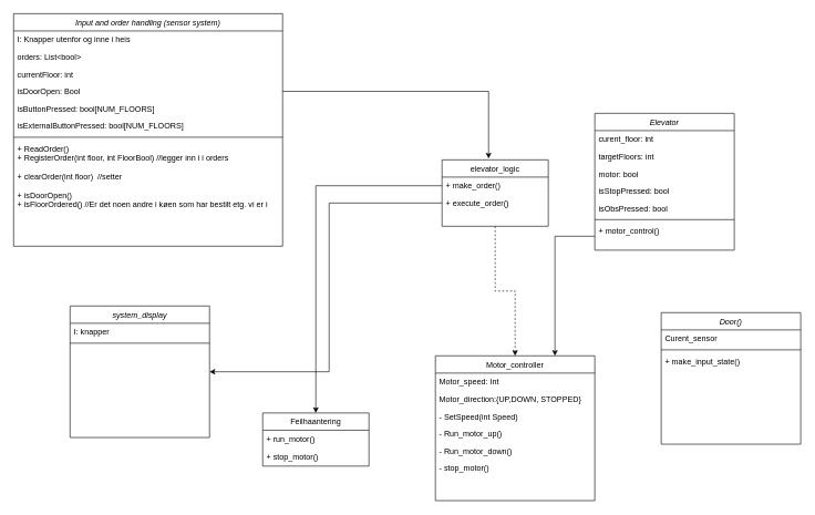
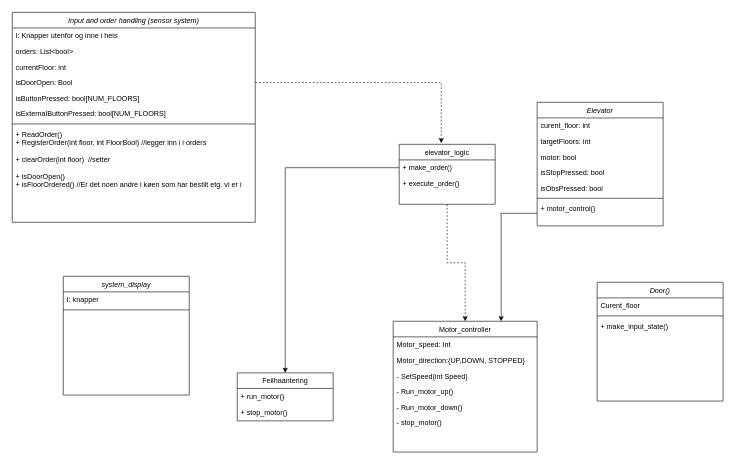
  <mxCell id="0" />
  <mxCell id="1" parent="0" />
  <mxCell id="2" value="Input and order handling (sensor system)" style="swimlane;fontStyle=2;align=center;verticalAlign=top;childLayout=stackLayout;horizontal=1;startSize=26;horizontalStack=0;resizeParent=1;resizeLast=0;collapsible=1;marginBottom=0;rounded=0;shadow=0;strokeWidth=1;" parent="1" vertex="1"><mxGeometry x="20" y="20" width="405" height="350" as="geometry"><mxRectangle x="230" y="140" width="160" height="26" as="alternateBounds" /></mxGeometry></mxCell>
  <mxCell id="3" value="I: Knapper utenfor og inne i heis " style="text;align=left;verticalAlign=top;spacingLeft=4;spacingRight=4;overflow=hidden;rotatable=0;points=[[0,0.5],[1,0.5]];portConstraint=eastwest;" parent="2" vertex="1"><mxGeometry y="26" width="405" height="26" as="geometry" /></mxCell>
  <mxCell id="4" value="orders: List&lt;bool&gt;" style="text;align=left;verticalAlign=top;spacingLeft=4;spacingRight=4;overflow=hidden;rotatable=0;points=[[0,0.5],[1,0.5]];portConstraint=eastwest;" vertex="1" parent="2"><mxGeometry y="52" width="405" height="26" as="geometry" /></mxCell>
  <mxCell id="5" value="currentFloor: int" style="text;align=left;verticalAlign=top;spacingLeft=4;spacingRight=4;overflow=hidden;rotatable=0;points=[[0,0.5],[1,0.5]];portConstraint=eastwest;" vertex="1" parent="2"><mxGeometry y="78" width="405" height="26" as="geometry" /></mxCell>
  <mxCell id="6" value="isDoorOpen: Bool" style="text;align=left;verticalAlign=top;spacingLeft=4;spacingRight=4;overflow=hidden;rotatable=0;points=[[0,0.5],[1,0.5]];portConstraint=eastwest;" vertex="1" parent="2"><mxGeometry y="104" width="405" height="26" as="geometry" /></mxCell>
  <mxCell id="7" value="isButtonPressed: bool[NUM_FLOORS]" style="text;align=left;verticalAlign=top;spacingLeft=4;spacingRight=4;overflow=hidden;rotatable=0;points=[[0,0.5],[1,0.5]];portConstraint=eastwest;" vertex="1" parent="2"><mxGeometry y="130" width="405" height="26" as="geometry" /></mxCell>
  <mxCell id="8" value="isExternalButtonPressed: bool[NUM_FLOORS]" style="text;align=left;verticalAlign=top;spacingLeft=4;spacingRight=4;overflow=hidden;rotatable=0;points=[[0,0.5],[1,0.5]];portConstraint=eastwest;" vertex="1" parent="2"><mxGeometry y="156" width="405" height="26" as="geometry" /></mxCell>
  <mxCell id="9" value="" style="line;html=1;strokeWidth=1;align=left;verticalAlign=middle;spacingTop=-1;spacingLeft=3;spacingRight=3;rotatable=0;labelPosition=right;points=[];portConstraint=eastwest;" parent="2" vertex="1"><mxGeometry y="182" width="405" height="8" as="geometry" /></mxCell>
  <mxCell id="10" value="+ ReadOrder()&#10;+ RegisterOrder(int floor, int FloorBool) //legger inn i i orders &#10;&#10;+ clearOrder(int floor)  //setter&#10;&#10;+ isDoorOpen()&#10;+ isFloorOrdered() //Er det noen andre i køen som har bestilt etg. vi er i &#10; " style="text;align=left;verticalAlign=top;spacingLeft=4;spacingRight=4;overflow=hidden;rotatable=0;points=[[0,0.5],[1,0.5]];portConstraint=eastwest;rounded=0;shadow=0;html=0;" parent="2" vertex="1"><mxGeometry y="190" width="405" height="134" as="geometry" /></mxCell>
  <mxCell id="11" style="edgeStyle=orthogonalEdgeStyle;rounded=0;orthogonalLoop=1;jettySize=auto;html=1;exitX=0.5;exitY=1;exitDx=0;exitDy=0;entryX=0.5;entryY=0;entryDx=0;entryDy=0;dashed=1;" parent="1" source="12" target="15" edge="1"><mxGeometry relative="1" as="geometry" /></mxCell>
  <mxCell id="12" value="elevator_logic" style="swimlane;fontStyle=0;align=center;verticalAlign=top;childLayout=stackLayout;horizontal=1;startSize=26;horizontalStack=0;resizeParent=1;resizeLast=0;collapsible=1;marginBottom=0;rounded=0;shadow=0;strokeWidth=1;" parent="1" vertex="1"><mxGeometry x="665" y="240" width="160" height="100" as="geometry"><mxRectangle x="130" y="380" width="160" height="26" as="alternateBounds" /></mxGeometry></mxCell>
  <mxCell id="13" value="+ make_order()&#10;" style="text;align=left;verticalAlign=top;spacingLeft=4;spacingRight=4;overflow=hidden;rotatable=0;points=[[0,0.5],[1,0.5]];portConstraint=eastwest;" parent="12" vertex="1"><mxGeometry y="26" width="160" height="26" as="geometry" /></mxCell>
  <mxCell id="14" value="+ execute_order()" style="text;align=left;verticalAlign=top;spacingLeft=4;spacingRight=4;overflow=hidden;rotatable=0;points=[[0,0.5],[1,0.5]];portConstraint=eastwest;rounded=0;shadow=0;html=0;" parent="12" vertex="1"><mxGeometry y="52" width="160" height="26" as="geometry" /></mxCell>
  <mxCell id="15" value="Motor_controller" style="swimlane;fontStyle=0;align=center;verticalAlign=top;childLayout=stackLayout;horizontal=1;startSize=26;horizontalStack=0;resizeParent=1;resizeLast=0;collapsible=1;marginBottom=0;rounded=0;shadow=0;strokeWidth=1;" parent="1" vertex="1"><mxGeometry x="655" y="535" width="240" height="218" as="geometry"><mxRectangle x="340" y="380" width="170" height="26" as="alternateBounds" /></mxGeometry></mxCell>
  <mxCell id="16" value="Motor_speed: Int" style="text;align=left;verticalAlign=top;spacingLeft=4;spacingRight=4;overflow=hidden;rotatable=0;points=[[0,0.5],[1,0.5]];portConstraint=eastwest;" parent="15" vertex="1"><mxGeometry y="26" width="240" height="26" as="geometry" /></mxCell>
  <mxCell id="17" value="Motor_direction:{UP,DOWN, STOPPED}" style="text;align=left;verticalAlign=top;spacingLeft=4;spacingRight=4;overflow=hidden;rotatable=0;points=[[0,0.5],[1,0.5]];portConstraint=eastwest;" parent="15" vertex="1"><mxGeometry y="52" width="240" height="26" as="geometry" /></mxCell>
  <mxCell id="18" value="- SetSpeed(int Speed)&#10;" style="text;align=left;verticalAlign=top;spacingLeft=4;spacingRight=4;overflow=hidden;rotatable=0;points=[[0,0.5],[1,0.5]];portConstraint=eastwest;" parent="15" vertex="1"><mxGeometry y="78" width="240" height="26" as="geometry" /></mxCell>
  <mxCell id="19" value="- Run_motor_up()&#10;" style="text;align=left;verticalAlign=top;spacingLeft=4;spacingRight=4;overflow=hidden;rotatable=0;points=[[0,0.5],[1,0.5]];portConstraint=eastwest;" parent="15" vertex="1"><mxGeometry y="104" width="240" height="26" as="geometry" /></mxCell>
  <mxCell id="20" value="- Run_motor_down()&#10;" style="text;align=left;verticalAlign=top;spacingLeft=4;spacingRight=4;overflow=hidden;rotatable=0;points=[[0,0.5],[1,0.5]];portConstraint=eastwest;" parent="15" vertex="1"><mxGeometry y="130" width="240" height="26" as="geometry" /></mxCell>
  <mxCell id="21" value="- stop_motor()&#10;" style="text;align=left;verticalAlign=top;spacingLeft=4;spacingRight=4;overflow=hidden;rotatable=0;points=[[0,0.5],[1,0.5]];portConstraint=eastwest;" parent="15" vertex="1"><mxGeometry y="156" width="240" height="28" as="geometry" /></mxCell>
  <mxCell id="22" value="Feilhaantering" style="swimlane;fontStyle=0;align=center;verticalAlign=top;childLayout=stackLayout;horizontal=1;startSize=26;horizontalStack=0;resizeParent=1;resizeLast=0;collapsible=1;marginBottom=0;rounded=0;shadow=0;strokeWidth=1;" parent="1" vertex="1"><mxGeometry x="395" y="621" width="160" height="80" as="geometry"><mxRectangle x="340" y="380" width="170" height="26" as="alternateBounds" /></mxGeometry></mxCell>
  <mxCell id="23" value="+ run_motor()&#10;" style="text;align=left;verticalAlign=top;spacingLeft=4;spacingRight=4;overflow=hidden;rotatable=0;points=[[0,0.5],[1,0.5]];portConstraint=eastwest;" parent="22" vertex="1"><mxGeometry y="26" width="160" height="26" as="geometry" /></mxCell>
  <mxCell id="24" value="+ stop_motor()&#10;" style="text;align=left;verticalAlign=top;spacingLeft=4;spacingRight=4;overflow=hidden;rotatable=0;points=[[0,0.5],[1,0.5]];portConstraint=eastwest;" parent="22" vertex="1"><mxGeometry y="52" width="160" height="26" as="geometry" /></mxCell>
  <mxCell id="25" style="edgeStyle=orthogonalEdgeStyle;rounded=0;orthogonalLoop=1;jettySize=auto;html=1;exitX=0;exitY=0.5;exitDx=0;exitDy=0;entryX=0.5;entryY=0;entryDx=0;entryDy=0;" parent="1" source="13" target="22" edge="1"><mxGeometry relative="1" as="geometry" /></mxCell>
  <mxCell id="26" value="system_display" style="swimlane;fontStyle=2;align=center;verticalAlign=top;childLayout=stackLayout;horizontal=1;startSize=26;horizontalStack=0;resizeParent=1;resizeLast=0;collapsible=1;marginBottom=0;rounded=0;shadow=0;strokeWidth=1;" parent="1" vertex="1"><mxGeometry x="105" y="460" width="210" height="198" as="geometry"><mxRectangle x="230" y="140" width="160" height="26" as="alternateBounds" /></mxGeometry></mxCell>
  <mxCell id="27" value="I: knapper&#10;" style="text;align=left;verticalAlign=top;spacingLeft=4;spacingRight=4;overflow=hidden;rotatable=0;points=[[0,0.5],[1,0.5]];portConstraint=eastwest;" parent="26" vertex="1"><mxGeometry y="26" width="210" height="26" as="geometry" /></mxCell>
  <mxCell id="28" value="" style="line;html=1;strokeWidth=1;align=left;verticalAlign=middle;spacingTop=-1;spacingLeft=3;spacingRight=3;rotatable=0;labelPosition=right;points=[];portConstraint=eastwest;" parent="26" vertex="1"><mxGeometry y="52" width="210" height="8" as="geometry" /></mxCell>
- <mxCell id="29" style="edgeStyle=orthogonalEdgeStyle;rounded=0;orthogonalLoop=1;jettySize=auto;html=1;exitX=0;exitY=0.5;exitDx=0;exitDy=0;entryX=1;entryY=0.5;entryDx=0;entryDy=0;" parent="1" source="14" target="26" edge="1"><mxGeometry relative="1" as="geometry"><Array as="points"><mxPoint x="495" y="305" /><mxPoint x="495" y="559" /></Array></mxGeometry></mxCell>
  <mxCell id="30" value="Elevator" style="swimlane;fontStyle=2;align=center;verticalAlign=top;childLayout=stackLayout;horizontal=1;startSize=26;horizontalStack=0;resizeParent=1;resizeLast=0;collapsible=1;marginBottom=0;rounded=0;shadow=0;strokeWidth=1;" parent="1" vertex="1"><mxGeometry x="895" y="170" width="210" height="206" as="geometry"><mxRectangle x="230" y="140" width="160" height="26" as="alternateBounds" /></mxGeometry></mxCell>
  <mxCell id="31" value="curent_floor: int" style="text;align=left;verticalAlign=top;spacingLeft=4;spacingRight=4;overflow=hidden;rotatable=0;points=[[0,0.5],[1,0.5]];portConstraint=eastwest;" parent="30" vertex="1"><mxGeometry y="26" width="210" height="26" as="geometry" /></mxCell>
  <mxCell id="32" value="targetFloors: int" style="text;align=left;verticalAlign=top;spacingLeft=4;spacingRight=4;overflow=hidden;rotatable=0;points=[[0,0.5],[1,0.5]];portConstraint=eastwest;" vertex="1" parent="30"><mxGeometry y="52" width="210" height="26" as="geometry" /></mxCell>
  <mxCell id="33" value="motor: bool" style="text;align=left;verticalAlign=top;spacingLeft=4;spacingRight=4;overflow=hidden;rotatable=0;points=[[0,0.5],[1,0.5]];portConstraint=eastwest;" vertex="1" parent="30"><mxGeometry y="78" width="210" height="26" as="geometry" /></mxCell>
  <mxCell id="34" value="isStopPressed: bool" style="text;align=left;verticalAlign=top;spacingLeft=4;spacingRight=4;overflow=hidden;rotatable=0;points=[[0,0.5],[1,0.5]];portConstraint=eastwest;" vertex="1" parent="30"><mxGeometry y="104" width="210" height="26" as="geometry" /></mxCell>
  <mxCell id="35" value="isObsPressed: bool" style="text;align=left;verticalAlign=top;spacingLeft=4;spacingRight=4;overflow=hidden;rotatable=0;points=[[0,0.5],[1,0.5]];portConstraint=eastwest;" vertex="1" parent="30"><mxGeometry y="130" width="210" height="26" as="geometry" /></mxCell>
  <mxCell id="36" value="" style="line;html=1;strokeWidth=1;align=left;verticalAlign=middle;spacingTop=-1;spacingLeft=3;spacingRight=3;rotatable=0;labelPosition=right;points=[];portConstraint=eastwest;" parent="30" vertex="1"><mxGeometry y="156" width="210" height="8" as="geometry" /></mxCell>
  <mxCell id="37" value="+ motor_control()" style="text;align=left;verticalAlign=top;spacingLeft=4;spacingRight=4;overflow=hidden;rotatable=0;points=[[0,0.5],[1,0.5]];portConstraint=eastwest;rounded=0;shadow=0;html=0;" parent="30" vertex="1"><mxGeometry y="164" width="210" height="42" as="geometry" /></mxCell>
  <mxCell id="38" value="Door()" style="swimlane;fontStyle=2;align=center;verticalAlign=top;childLayout=stackLayout;horizontal=1;startSize=26;horizontalStack=0;resizeParent=1;resizeLast=0;collapsible=1;marginBottom=0;rounded=0;shadow=0;strokeWidth=1;" vertex="1" parent="1"><mxGeometry x="995" y="470" width="210" height="198" as="geometry"><mxRectangle x="230" y="140" width="160" height="26" as="alternateBounds" /></mxGeometry></mxCell>
- <mxCell id="39" value="Curent_sensor " style="text;align=left;verticalAlign=top;spacingLeft=4;spacingRight=4;overflow=hidden;rotatable=0;points=[[0,0.5],[1,0.5]];portConstraint=eastwest;" vertex="1" parent="38"><mxGeometry y="26" width="210" height="26" as="geometry" /></mxCell>
+ <mxCell id="39" value="Curent_floor " style="text;align=left;verticalAlign=top;spacingLeft=4;spacingRight=4;overflow=hidden;rotatable=0;points=[[0,0.5],[1,0.5]];portConstraint=eastwest;" vertex="1" parent="38"><mxGeometry y="26" width="210" height="26" as="geometry" /></mxCell>
  <mxCell id="40" value="" style="line;html=1;strokeWidth=1;align=left;verticalAlign=middle;spacingTop=-1;spacingLeft=3;spacingRight=3;rotatable=0;labelPosition=right;points=[];portConstraint=eastwest;" vertex="1" parent="38"><mxGeometry y="52" width="210" height="8" as="geometry" /></mxCell>
  <mxCell id="41" value="+ make_input_state()" style="text;align=left;verticalAlign=top;spacingLeft=4;spacingRight=4;overflow=hidden;rotatable=0;points=[[0,0.5],[1,0.5]];portConstraint=eastwest;rounded=0;shadow=0;html=0;" vertex="1" parent="38"><mxGeometry y="60" width="210" height="42" as="geometry" /></mxCell>
  <mxCell id="42" style="edgeStyle=orthogonalEdgeStyle;rounded=0;orthogonalLoop=1;jettySize=auto;html=1;exitX=0;exitY=0.5;exitDx=0;exitDy=0;entryX=0.75;entryY=0;entryDx=0;entryDy=0;" edge="1" parent="1" source="37" target="15"><mxGeometry relative="1" as="geometry" /></mxCell>
- <mxCell id="43" style="edgeStyle=orthogonalEdgeStyle;rounded=0;orthogonalLoop=1;jettySize=auto;html=1;exitX=1;exitY=0.5;exitDx=0;exitDy=0;entryX=0.438;entryY=-0.019;entryDx=0;entryDy=0;entryPerimeter=0;" edge="1" parent="1" source="6" target="12"><mxGeometry relative="1" as="geometry" /></mxCell>
+ <mxCell id="43" style="edgeStyle=orthogonalEdgeStyle;rounded=0;orthogonalLoop=1;jettySize=auto;html=1;exitX=1;exitY=0.5;exitDx=0;exitDy=0;entryX=0.438;entryY=-0.019;entryDx=0;entryDy=0;entryPerimeter=0;dashed=1;" edge="1" parent="1" source="6" target="12"><mxGeometry relative="1" as="geometry" /></mxCell>
